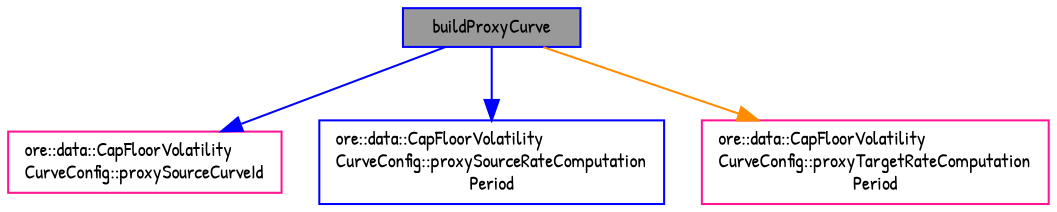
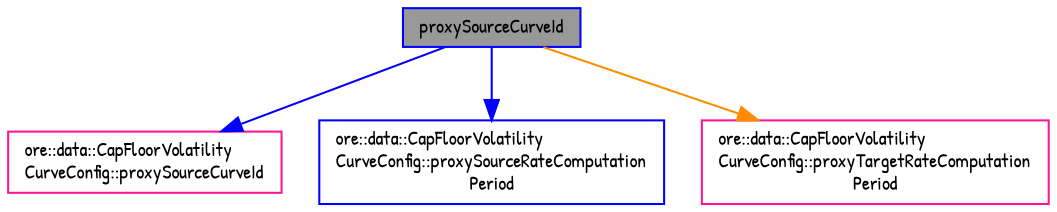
  digraph {
    rankdir=TB
    fontname="Patrick Hand"
    node [color=blue fillcolor=white fontname="Patrick Hand" fontsize=10 shape=box style=filled]
    edge [color=blue fontname="Patrick Hand" fontsize=10 labelfontname=Helvetica labelfontsize=10 style=solid]
-   n1 [fillcolor=grey60 fontcolor=black height=0.2 label=buildProxyCurve width=0.4]
+   n1 [fillcolor=grey60 fontcolor=black height=0.2 label=proxySourceCurveId width=0.4]
    n2 [color=deeppink height=0.2 label="ore::data::CapFloorVolatility\lCurveConfig::proxySourceCurveId" width=0.4]
    n3 [height=0.2 label="ore::data::CapFloorVolatility\lCurveConfig::proxySourceRateComputation\lPeriod" width=0.4]
    n4 [color=deeppink height=0.2 label="ore::data::CapFloorVolatility\lCurveConfig::proxyTargetRateComputation\lPeriod" width=0.4]
    n1 -> n2
    n1 -> n3
    n1 -> n4 [color=darkorange]
  }
